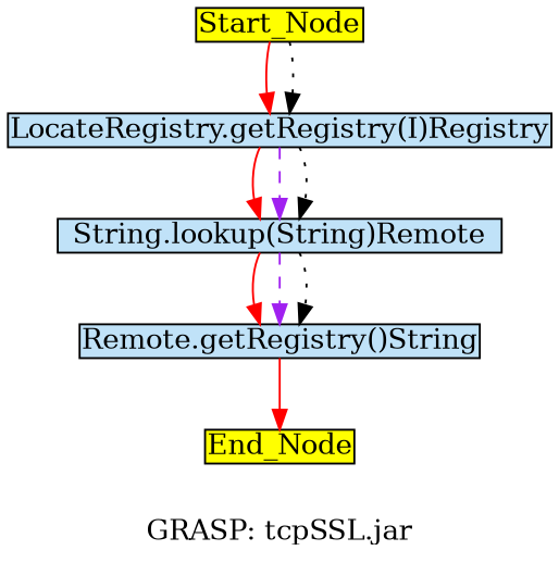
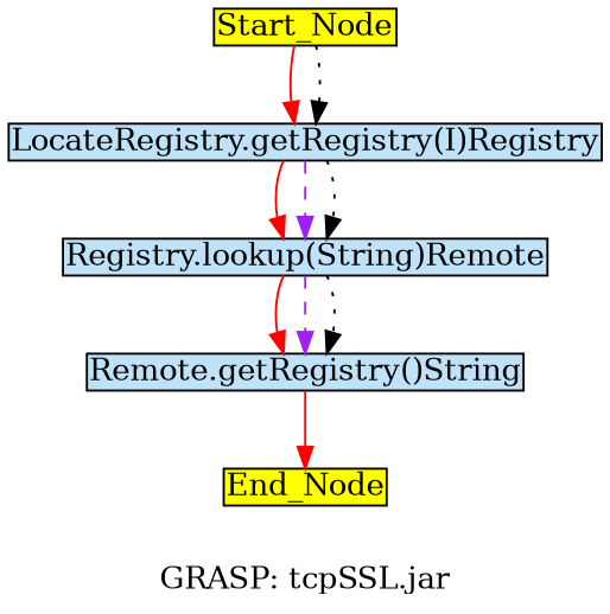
  digraph {
    label="GRASP: tcpSSL.jar"
    node [fillcolor="#c0e2f8" margin=0.02 shape=box style=filled]
    edge [color=red style=solid]
    Start_Node [fillcolor=yellow height=0 width=0]
    "LocateRegistry.getRegistry(I)Registry" [height=0 width=0]
-   "Registry.lookup(String)Remote" [height=0 width=0 label="String.lookup(String)Remote"]
+   "Registry.lookup(String)Remote" [height=0 width=0]
    End_Node [fillcolor=yellow height=0 width=0]
    n5 [height=0 label="Remote.getRegistry()String" width=0]
    Start_Node -> "LocateRegistry.getRegistry(I)Registry"
    Start_Node -> "LocateRegistry.getRegistry(I)Registry" [color=black style=dotted]
    "LocateRegistry.getRegistry(I)Registry" -> "Registry.lookup(String)Remote"
    "LocateRegistry.getRegistry(I)Registry" -> "Registry.lookup(String)Remote" [color=purple style=dashed]
    "LocateRegistry.getRegistry(I)Registry" -> "Registry.lookup(String)Remote" [color=black style=dotted]
    "Registry.lookup(String)Remote" -> n5
    "Registry.lookup(String)Remote" -> n5 [color=purple style=dashed]
    "Registry.lookup(String)Remote" -> n5 [color=black style=dotted]
    n5 -> End_Node
  }
